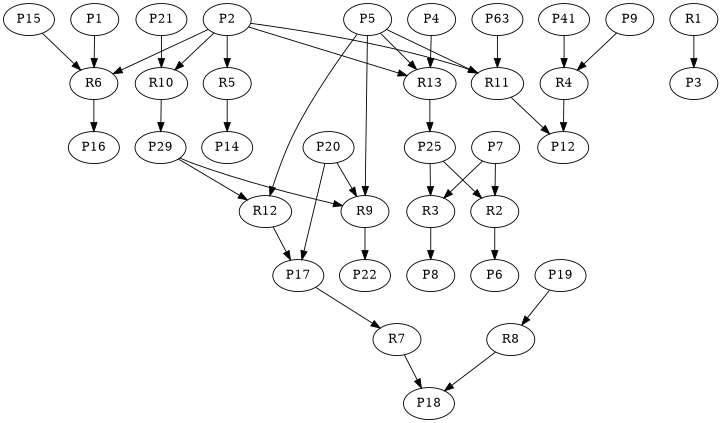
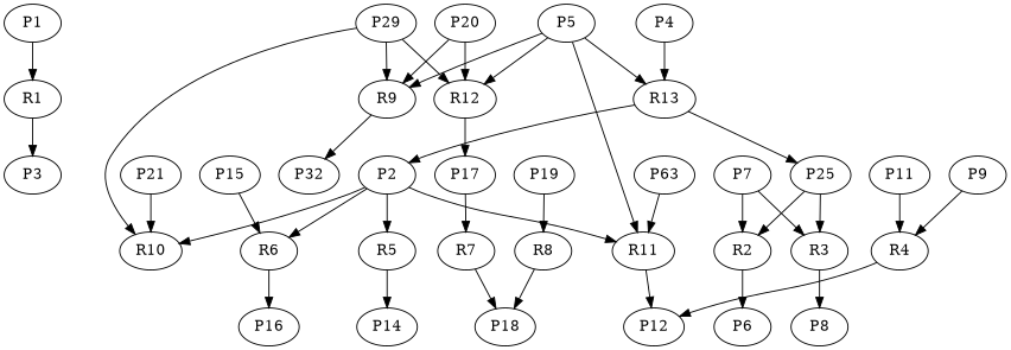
  strict digraph {
    n1 [label=P1]
    n2 [label=R1]
    n3 [label=P3]
    n4 [label=P2]
    n5 [label=R5]
    n6 [label=R6]
    n7 [label=R10]
    n8 [label=R13]
    n9 [label=R11]
    n10 [label=P14]
    n11 [label=P16]
    n12 [label=P29]
    n13 [label=P25]
    n14 [label=P4]
    n15 [label=P5]
    n16 [label=R9]
    n17 [label=R12]
-   n18 [label=P22]
+   n18 [label=P32]
    n19 [label=P12]
    n20 [label=P17]
    n21 [label=P6]
    n22 [label=P7]
    n23 [label=R2]
    n24 [label=R3]
    n25 [label=P8]
    n26 [label=P9]
    n27 [label=R4]
-   n28 [label=P41]
+   n28 [label=P11]
    n29 [label=P15]
    n30 [label=R7]
    n31 [label=P18]
    n32 [label=P19]
    n33 [label=R8]
    n34 [label=P20]
    n35 [label=P21]
    n36 [label=P63]
-   n1 -> n6
+   n1 -> n2
    n2 -> n3
    n4 -> n5
    n4 -> n6
    n4 -> n7
-   n4 -> n8
+   n8 -> n4
    n4 -> n9
    n5 -> n10
    n6 -> n11
-   n7 -> n12
+   n12 -> n7
    n8 -> n13
    n9 -> n19
    n12 -> n16
    n12 -> n17
    n13 -> n23
    n13 -> n24
    n14 -> n8
    n15 -> n8
    n15 -> n9
    n15 -> n16
    n15 -> n17
    n16 -> n18
    n17 -> n20
    n20 -> n30
    n22 -> n23
    n22 -> n24
    n23 -> n21
    n24 -> n25
    n26 -> n27
    n27 -> n19
    n28 -> n27
    n29 -> n6
    n30 -> n31
    n32 -> n33
    n33 -> n31
    n34 -> n16
-   n34 -> n20
+   n34 -> n17
    n35 -> n7
    n36 -> n9
  }
